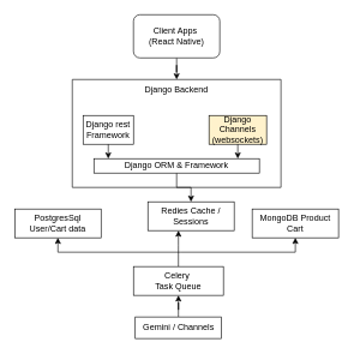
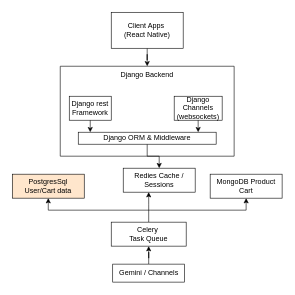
  <mxCell id="0" />
  <mxCell id="1" parent="0" />
  <mxCell id="2" value="" style="swimlane;startSize=0;" vertex="1" parent="1"><mxGeometry x="100" y="110" width="290" height="150" as="geometry" /></mxCell>
  <mxCell id="3" value="Django Backend" style="text;html=1;align=center;verticalAlign=middle;whiteSpace=wrap;rounded=0;" vertex="1" parent="2"><mxGeometry x="85" width="120" height="30" as="geometry" /></mxCell>
  <mxCell id="4" value="Django rest Framework" style="rounded=0;whiteSpace=wrap;html=1;" vertex="1" parent="2"><mxGeometry x="15" y="50" width="70" height="40" as="geometry" /></mxCell>
- <mxCell id="5" value="Django Channels (websockets)" style="rounded=0;whiteSpace=wrap;html=1;fillColor=#fff2cc;" vertex="1" parent="2"><mxGeometry x="190" y="50" width="80" height="40" as="geometry" /></mxCell>
+ <mxCell id="5" value="Django Channels (websockets)" style="rounded=0;whiteSpace=wrap;html=1;" vertex="1" parent="2"><mxGeometry x="190" y="50" width="80" height="40" as="geometry" /></mxCell>
  <mxCell id="6" value="" style="edgeStyle=orthogonalEdgeStyle;rounded=0;orthogonalLoop=1;jettySize=auto;html=1;" edge="1" parent="1" source="7" target="12"><mxGeometry relative="1" as="geometry" /></mxCell>
- <mxCell id="7" value="Django ORM &amp;amp; Framework" style="rounded=0;whiteSpace=wrap;html=1;" vertex="1" parent="1"><mxGeometry x="130" y="220" width="230" height="20" as="geometry" /></mxCell>
+ <mxCell id="7" value="Django ORM &amp;amp; Middleware" style="rounded=0;whiteSpace=wrap;html=1;" vertex="1" parent="1"><mxGeometry x="130" y="220" width="230" height="20" as="geometry" /></mxCell>
  <mxCell id="8" value="" style="edgeStyle=orthogonalEdgeStyle;rounded=0;orthogonalLoop=1;jettySize=auto;html=1;" edge="1" parent="1" source="4" target="7"><mxGeometry relative="1" as="geometry"><Array as="points"><mxPoint x="150" y="210" /><mxPoint x="150" y="210" /></Array></mxGeometry></mxCell>
  <mxCell id="9" value="" style="edgeStyle=orthogonalEdgeStyle;rounded=0;orthogonalLoop=1;jettySize=auto;html=1;" edge="1" parent="1" source="5" target="7"><mxGeometry relative="1" as="geometry"><Array as="points"><mxPoint x="330" y="210" /><mxPoint x="330" y="210" /></Array></mxGeometry></mxCell>
  <mxCell id="10" value="" style="edgeStyle=orthogonalEdgeStyle;rounded=0;orthogonalLoop=1;jettySize=auto;html=1;entryX=0.5;entryY=0;entryDx=0;entryDy=0;" edge="1" parent="1" source="11" target="3"><mxGeometry relative="1" as="geometry"><mxPoint x="240" y="100" as="targetPoint" /></mxGeometry></mxCell>
- <mxCell id="11" value="Client Apps&amp;nbsp;&lt;div&gt;(React Native)&lt;/div&gt;" style="whiteSpace=wrap;html=1;rounded=1;" vertex="1" parent="1"><mxGeometry x="185" y="20" width="120" height="60" as="geometry" /></mxCell>
+ <mxCell id="11" value="Client Apps&amp;nbsp;&lt;div&gt;(React Native)&lt;/div&gt;" style="rounded=0;whiteSpace=wrap;html=1;" vertex="1" parent="1"><mxGeometry x="185" y="20" width="120" height="60" as="geometry" /></mxCell>
  <mxCell id="12" value="Redies Cache / Sessions" style="whiteSpace=wrap;html=1;rounded=0;" vertex="1" parent="1"><mxGeometry x="205" y="280" width="120" height="40" as="geometry" /></mxCell>
- <mxCell id="13" value="PostgresSql User/Cart data" style="rounded=0;whiteSpace=wrap;html=1;" vertex="1" parent="1"><mxGeometry x="20" y="290" width="120" height="40" as="geometry" /></mxCell>
+ <mxCell id="13" value="PostgresSql User/Cart data" style="rounded=0;whiteSpace=wrap;html=1;fillColor=#ffe6cc;" vertex="1" parent="1"><mxGeometry x="20" y="290" width="120" height="40" as="geometry" /></mxCell>
  <mxCell id="14" value="MongoDB Product Cart" style="rounded=0;whiteSpace=wrap;html=1;" vertex="1" parent="1"><mxGeometry x="350" y="290" width="120" height="40" as="geometry" /></mxCell>
  <mxCell id="15" value="" style="edgeStyle=orthogonalEdgeStyle;rounded=0;orthogonalLoop=1;jettySize=auto;html=1;" edge="1" parent="1" source="16" target="12"><mxGeometry relative="1" as="geometry"><Array as="points"><mxPoint x="247" y="340" /><mxPoint x="247" y="340" /></Array></mxGeometry></mxCell>
  <mxCell id="16" value="Celery&amp;nbsp;&lt;div&gt;Task Queue&lt;/div&gt;" style="rounded=0;whiteSpace=wrap;html=1;" vertex="1" parent="1"><mxGeometry x="185" y="370" width="125" height="40" as="geometry" /></mxCell>
  <mxCell id="17" value="" style="edgeStyle=orthogonalEdgeStyle;rounded=0;orthogonalLoop=1;jettySize=auto;html=1;" edge="1" parent="1" source="18" target="16"><mxGeometry relative="1" as="geometry" /></mxCell>
  <mxCell id="18" value="Gemini / Channels" style="rounded=0;whiteSpace=wrap;html=1;" vertex="1" parent="1"><mxGeometry x="187.5" y="440" width="120" height="30" as="geometry" /></mxCell>
  <mxCell id="19" value="" style="endArrow=classic;html=1;rounded=0;entryX=0.5;entryY=1;entryDx=0;entryDy=0;" edge="1" parent="1"><mxGeometry width="50" height="50" relative="1" as="geometry"><mxPoint x="250" y="350" as="sourcePoint" /><mxPoint x="80" y="330" as="targetPoint" /><Array as="points"><mxPoint x="80" y="350" /></Array></mxGeometry></mxCell>
  <mxCell id="20" value="" style="endArrow=classic;html=1;rounded=0;" edge="1" parent="1"><mxGeometry width="50" height="50" relative="1" as="geometry"><mxPoint x="250" y="350" as="sourcePoint" /><mxPoint x="410" y="330" as="targetPoint" /><Array as="points"><mxPoint x="410" y="350" /></Array></mxGeometry></mxCell>
